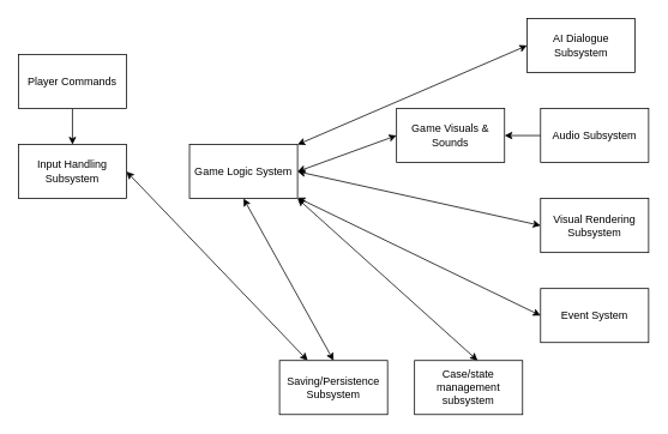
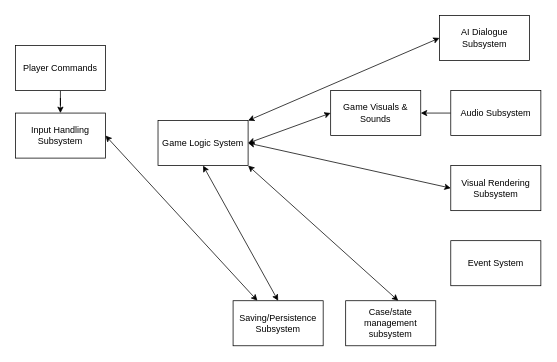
  <mxCell id="0" />
  <mxCell id="1" parent="0" />
  <mxCell id="2" value="" style="edgeStyle=orthogonalEdgeStyle;rounded=0;orthogonalLoop=1;jettySize=auto;html=1;" edge="1" parent="1" source="3" target="4"><mxGeometry relative="1" as="geometry" /></mxCell>
  <mxCell id="3" value="Player Commands" style="rounded=0;whiteSpace=wrap;html=1;" vertex="1" parent="1"><mxGeometry x="20" y="60" width="120" height="60" as="geometry" /></mxCell>
- <mxCell id="4" value="Input Handling Subsystem" style="rounded=0;whiteSpace=wrap;html=1;" vertex="1" parent="1"><mxGeometry x="20" y="160" width="120" height="60" as="geometry" /></mxCell>
+ <mxCell id="4" value="Input Handling Subsystem" style="rounded=0;whiteSpace=wrap;html=1;" vertex="1" parent="1"><mxGeometry x="20" y="150" width="120" height="60" as="geometry" /></mxCell>
  <mxCell id="5" value="Game Logic System" style="rounded=0;whiteSpace=wrap;html=1;" vertex="1" parent="1"><mxGeometry x="210" y="160" width="120" height="60" as="geometry" /></mxCell>
  <mxCell id="6" value="AI Dialogue Subsystem" style="rounded=0;whiteSpace=wrap;html=1;" vertex="1" parent="1"><mxGeometry x="585" y="20" width="120" height="60" as="geometry" /></mxCell>
  <mxCell id="7" value="Event System" style="rounded=0;whiteSpace=wrap;html=1;" vertex="1" parent="1"><mxGeometry x="600" y="320" width="120" height="60" as="geometry" /></mxCell>
  <mxCell id="8" value="Visual Rendering Subsystem" style="rounded=0;whiteSpace=wrap;html=1;" vertex="1" parent="1"><mxGeometry x="600" y="220" width="120" height="60" as="geometry" /></mxCell>
  <mxCell id="9" value="" style="edgeStyle=orthogonalEdgeStyle;rounded=0;orthogonalLoop=1;jettySize=auto;html=1;" edge="1" parent="1" source="10" target="11"><mxGeometry relative="1" as="geometry" /></mxCell>
  <mxCell id="10" value="Audio Subsystem" style="rounded=0;whiteSpace=wrap;html=1;" vertex="1" parent="1"><mxGeometry x="600" y="120" width="120" height="60" as="geometry" /></mxCell>
  <mxCell id="11" value="Game Visuals &amp;amp; Sounds" style="rounded=0;whiteSpace=wrap;html=1;" vertex="1" parent="1"><mxGeometry x="440" y="120" width="120" height="60" as="geometry" /></mxCell>
  <mxCell id="12" value="" style="endArrow=classic;startArrow=classic;html=1;rounded=0;exitX=1;exitY=0.5;exitDx=0;exitDy=0;" edge="1" parent="1" source="4" target="18"><mxGeometry width="50" height="50" relative="1" as="geometry"><mxPoint x="120" y="200" as="sourcePoint" /><mxPoint x="170" y="150" as="targetPoint" /></mxGeometry></mxCell>
  <mxCell id="13" value="" style="endArrow=classic;startArrow=classic;html=1;rounded=0;entryX=0;entryY=0.5;entryDx=0;entryDy=0;exitX=1;exitY=0.5;exitDx=0;exitDy=0;" edge="1" parent="1" source="5" target="11"><mxGeometry width="50" height="50" relative="1" as="geometry"><mxPoint x="380" y="420" as="sourcePoint" /><mxPoint x="430" y="370" as="targetPoint" /></mxGeometry></mxCell>
  <mxCell id="14" value="" style="endArrow=classic;startArrow=classic;html=1;rounded=0;entryX=0;entryY=0.5;entryDx=0;entryDy=0;exitX=1;exitY=0;exitDx=0;exitDy=0;" edge="1" parent="1" source="5" target="6"><mxGeometry width="50" height="50" relative="1" as="geometry"><mxPoint x="440" y="90" as="sourcePoint" /><mxPoint x="490" y="40" as="targetPoint" /></mxGeometry></mxCell>
  <mxCell id="15" value="" style="endArrow=classic;startArrow=classic;html=1;rounded=0;entryX=0;entryY=0.5;entryDx=0;entryDy=0;exitX=1;exitY=0.5;exitDx=0;exitDy=0;" edge="1" parent="1" source="5" target="8"><mxGeometry width="50" height="50" relative="1" as="geometry"><mxPoint x="370" y="360" as="sourcePoint" /><mxPoint x="420" y="310" as="targetPoint" /></mxGeometry></mxCell>
- <mxCell id="16" value="" style="endArrow=classic;startArrow=classic;html=1;rounded=0;entryX=0;entryY=0.5;entryDx=0;entryDy=0;" edge="1" parent="1" source="5" target="7"><mxGeometry width="50" height="50" relative="1" as="geometry"><mxPoint x="330" y="230" as="sourcePoint" /><mxPoint x="500" y="340" as="targetPoint" /></mxGeometry></mxCell>
  <mxCell id="17" value="Case/state management subsystem" style="rounded=0;whiteSpace=wrap;html=1;" vertex="1" parent="1"><mxGeometry x="460" y="400" width="120" height="60" as="geometry" /></mxCell>
  <mxCell id="18" value="Saving/Persistence Subsystem" style="rounded=0;whiteSpace=wrap;html=1;" vertex="1" parent="1"><mxGeometry x="310" y="400" width="120" height="60" as="geometry" /></mxCell>
  <mxCell id="19" value="" style="endArrow=classic;startArrow=classic;html=1;rounded=0;entryX=0;entryY=0.5;entryDx=0;entryDy=0;exitX=1;exitY=1;exitDx=0;exitDy=0;" edge="1" parent="1" source="5"><mxGeometry width="50" height="50" relative="1" as="geometry"><mxPoint x="340" y="240" as="sourcePoint" /><mxPoint x="530" y="400" as="targetPoint" /></mxGeometry></mxCell>
  <mxCell id="20" value="" style="endArrow=classic;startArrow=classic;html=1;rounded=0;entryX=0.5;entryY=0;entryDx=0;entryDy=0;exitX=0.5;exitY=1;exitDx=0;exitDy=0;" edge="1" parent="1" source="5" target="18"><mxGeometry width="50" height="50" relative="1" as="geometry"><mxPoint x="500" y="380" as="sourcePoint" /><mxPoint x="700" y="550" as="targetPoint" /></mxGeometry></mxCell>
